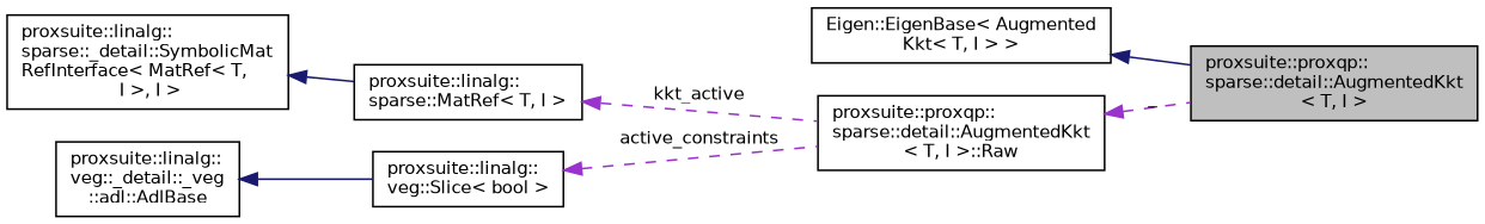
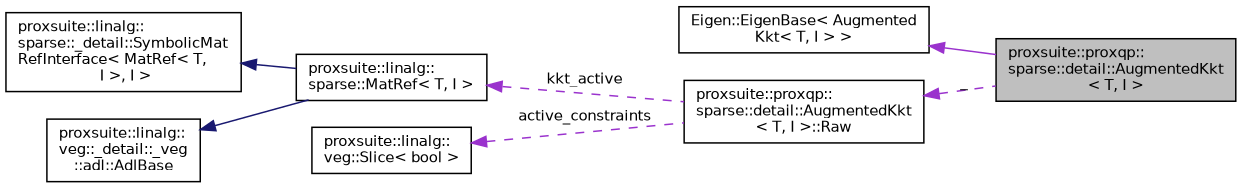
  digraph {
    rankdir=LR
    node [color=black fontname=Helvetica fontsize=10 shape=record]
    edge [color=midnightblue dir=back fontname=Helvetica fontsize=10 labelfontname=Helvetica labelfontsize=10 style=solid]
    n1 [fillcolor=grey75 fontcolor=black height=0.2 label="proxsuite::proxqp::\lsparse::detail::AugmentedKkt\l\< T, I \>" style=filled width=0.4]
    n2 [height=0.2 label="Eigen::EigenBase\< Augmented\lKkt\< T, I \> \>" width=0.4]
    n3 [height=0.2 label="proxsuite::proxqp::\lsparse::detail::AugmentedKkt\l\< T, I \>::Raw" width=0.4]
    n4 [height=0.2 label="proxsuite::linalg::\lsparse::MatRef\< T, I \>" width=0.4]
    n5 [height=0.2 label="proxsuite::linalg::\lsparse::_detail::SymbolicMat\lRefInterface\< MatRef\< T,\l I \>, I \>" width=0.4]
    n6 [height=0.2 label="proxsuite::linalg::\lveg::Slice\< bool \>" width=0.4]
    n7 [height=0.2 label="proxsuite::linalg::\lveg::_detail::_veg\l::adl::AdlBase" width=0.4]
-   n2 -> n1
+   n2 -> n1 [color=darkorchid3]
    n3 -> n1 [color=darkorchid3 label=" _" style=dashed]
    n4 -> n3 [color=darkorchid3 label=" kkt_active" style=dashed]
    n5 -> n4
    n6 -> n3 [color=darkorchid3 label=" active_constraints" style=dashed]
-   n7 -> n6
+   n7 -> n4
  }
